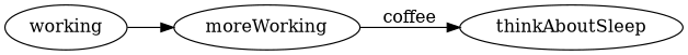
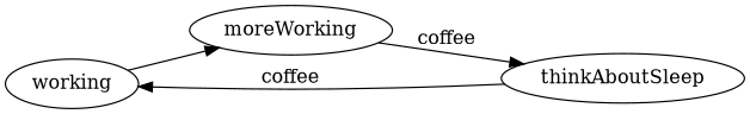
  digraph {
    rankdir=LR
    working
    moreWorking
    thinkAboutSleep
    working -> moreWorking
    moreWorking -> thinkAboutSleep [label=coffee]
+   thinkAboutSleep -> working [label=coffee]
  }
